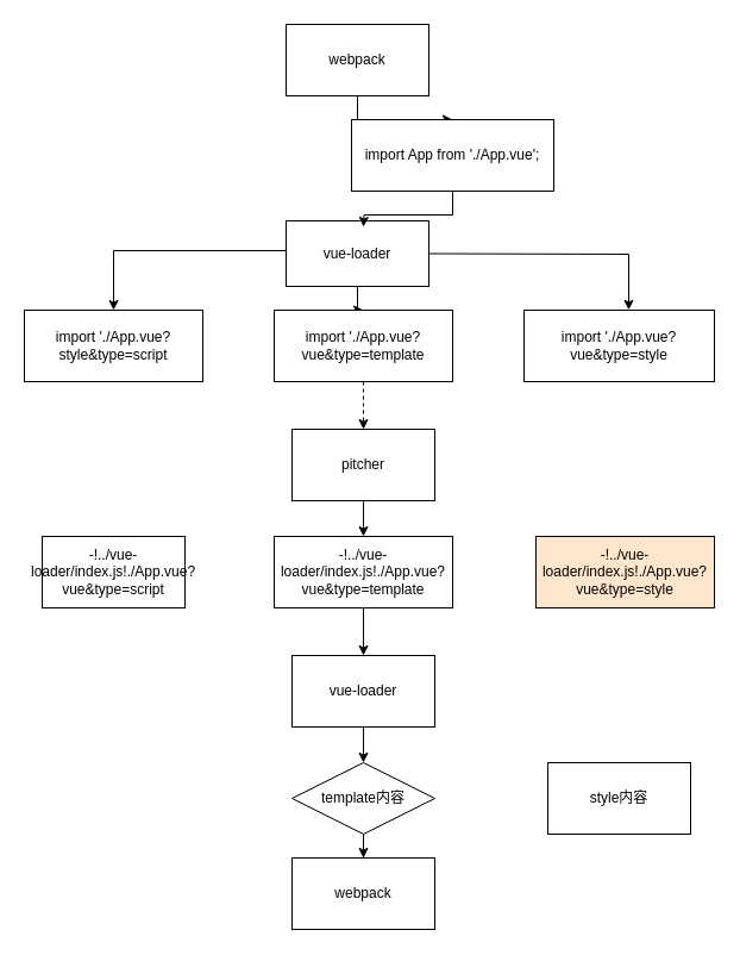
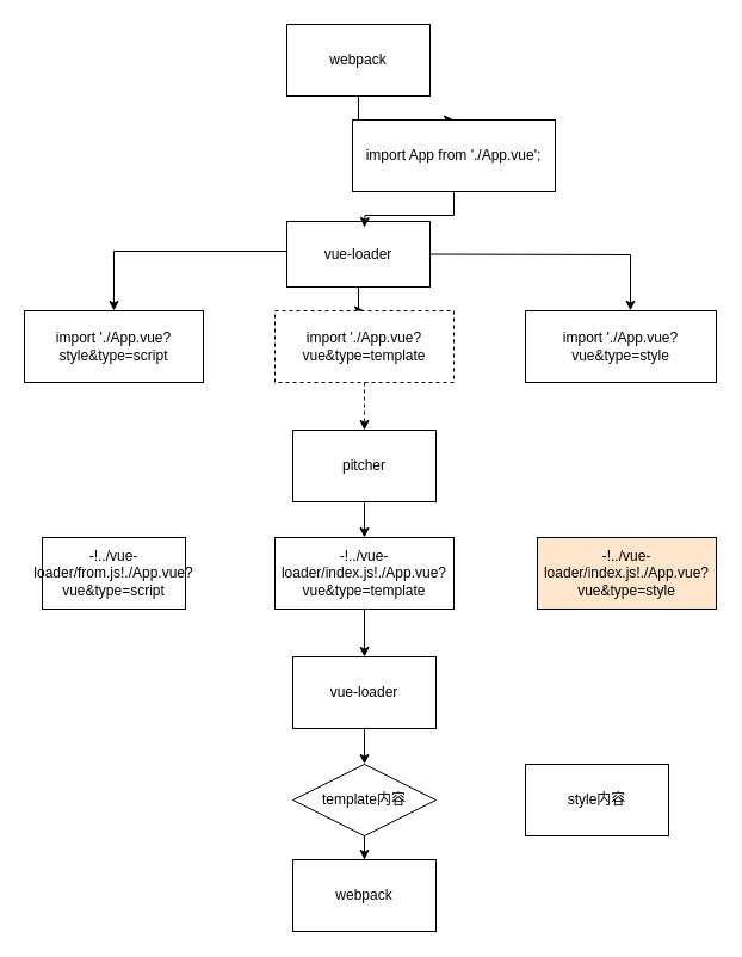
  <mxCell id="0" />
  <mxCell id="1" parent="0" />
  <mxCell id="2" value="" style="edgeStyle=orthogonalEdgeStyle;rounded=0;orthogonalLoop=1;jettySize=auto;html=1;" edge="1" parent="1" source="3" target="8"><mxGeometry relative="1" as="geometry" /></mxCell>
  <mxCell id="3" value="webpack" style="rounded=0;whiteSpace=wrap;html=1;" vertex="1" parent="1"><mxGeometry x="240" y="20" width="120" height="60" as="geometry" /></mxCell>
  <mxCell id="4" value="" style="edgeStyle=orthogonalEdgeStyle;rounded=0;orthogonalLoop=1;jettySize=auto;html=1;" edge="1" parent="1" source="5" target="10"><mxGeometry relative="1" as="geometry" /></mxCell>
  <mxCell id="5" value="vue-loader" style="rounded=0;whiteSpace=wrap;html=1;" vertex="1" parent="1"><mxGeometry x="240" y="185" width="120" height="55" as="geometry" /></mxCell>
  <mxCell id="6" value="import './App.vue?style&amp;amp;type=script" style="rounded=0;whiteSpace=wrap;html=1;" vertex="1" parent="1"><mxGeometry x="20" y="260" width="150" height="60" as="geometry" /></mxCell>
  <mxCell id="7" value="" style="edgeStyle=orthogonalEdgeStyle;rounded=0;orthogonalLoop=1;jettySize=auto;html=1;" edge="1" parent="1" source="8"><mxGeometry relative="1" as="geometry"><mxPoint x="305" y="190" as="targetPoint" /></mxGeometry></mxCell>
  <mxCell id="8" value="import App from './App.vue';" style="rounded=0;whiteSpace=wrap;html=1;" vertex="1" parent="1"><mxGeometry x="295" y="100" width="170" height="60" as="geometry" /></mxCell>
  <mxCell id="9" value="" style="edgeStyle=orthogonalEdgeStyle;rounded=0;orthogonalLoop=1;jettySize=auto;html=1;dashed=1;" edge="1" parent="1" source="10" target="14"><mxGeometry relative="1" as="geometry" /></mxCell>
- <mxCell id="10" value="import './App.vue?vue&amp;amp;type=template" style="rounded=0;whiteSpace=wrap;html=1;" vertex="1" parent="1"><mxGeometry x="230" y="260" width="150" height="60" as="geometry" /></mxCell>
+ <mxCell id="10" value="import './App.vue?vue&amp;amp;type=template" style="rounded=0;whiteSpace=wrap;html=1;dashed=1;" vertex="1" parent="1"><mxGeometry x="230" y="260" width="150" height="60" as="geometry" /></mxCell>
  <mxCell id="11" value="import './App.vue?vue&amp;amp;type=style" style="rounded=0;whiteSpace=wrap;html=1;" vertex="1" parent="1"><mxGeometry x="440" y="260" width="160" height="60" as="geometry" /></mxCell>
  <mxCell id="12" value="" style="endArrow=classic;html=1;rounded=0;entryX=0.5;entryY=0;entryDx=0;entryDy=0;" edge="1" parent="1" target="6"><mxGeometry width="50" height="50" relative="1" as="geometry"><mxPoint x="240" y="210" as="sourcePoint" /><mxPoint x="370" y="130" as="targetPoint" /><Array as="points"><mxPoint x="95" y="210" /></Array></mxGeometry></mxCell>
  <mxCell id="13" value="" style="edgeStyle=orthogonalEdgeStyle;rounded=0;orthogonalLoop=1;jettySize=auto;html=1;" edge="1" parent="1" source="14" target="16"><mxGeometry relative="1" as="geometry" /></mxCell>
  <mxCell id="14" value="pitcher" style="rounded=0;whiteSpace=wrap;html=1;" vertex="1" parent="1"><mxGeometry x="245" y="360" width="120" height="60" as="geometry" /></mxCell>
  <mxCell id="15" value="" style="edgeStyle=orthogonalEdgeStyle;rounded=0;orthogonalLoop=1;jettySize=auto;html=1;" edge="1" parent="1" source="16" target="19"><mxGeometry relative="1" as="geometry" /></mxCell>
  <mxCell id="16" value="-!../vue-loader/index.js!./App.vue?vue&amp;amp;type=template" style="rounded=0;whiteSpace=wrap;html=1;" vertex="1" parent="1"><mxGeometry x="230" y="450" width="150" height="60" as="geometry" /></mxCell>
  <mxCell id="17" value="-!../vue-loader/index.js!./App.vue?vue&amp;amp;type=style" style="rounded=0;whiteSpace=wrap;html=1;fillColor=#ffe6cc;" vertex="1" parent="1"><mxGeometry x="450" y="450" width="150" height="60" as="geometry" /></mxCell>
  <mxCell id="18" value="" style="edgeStyle=orthogonalEdgeStyle;rounded=0;orthogonalLoop=1;jettySize=auto;html=1;entryX=0.5;entryY=0;entryDx=0;entryDy=0;" edge="1" parent="1" source="19" target="21"><mxGeometry relative="1" as="geometry" /></mxCell>
  <mxCell id="19" value="vue-loader" style="rounded=0;whiteSpace=wrap;html=1;" vertex="1" parent="1"><mxGeometry x="245" y="550" width="120" height="60" as="geometry" /></mxCell>
  <mxCell id="20" value="" style="edgeStyle=orthogonalEdgeStyle;rounded=0;orthogonalLoop=1;jettySize=auto;html=1;" edge="1" parent="1" source="21" target="23"><mxGeometry relative="1" as="geometry" /></mxCell>
  <mxCell id="21" value="template内容" style="rhombus;whiteSpace=wrap;html=1;" vertex="1" parent="1"><mxGeometry x="245" y="640" width="120" height="60" as="geometry" /></mxCell>
- <mxCell id="22" value="style内容" style="rounded=0;whiteSpace=wrap;html=1;" vertex="1" parent="1"><mxGeometry x="460" y="640" width="120" height="60" as="geometry" /></mxCell>
+ <mxCell id="22" value="style内容" style="rounded=0;whiteSpace=wrap;html=1;" vertex="1" parent="1"><mxGeometry x="440" y="640" width="120" height="60" as="geometry" /></mxCell>
  <mxCell id="23" value="webpack" style="rounded=0;whiteSpace=wrap;html=1;" vertex="1" parent="1"><mxGeometry x="245" y="720" width="120" height="60" as="geometry" /></mxCell>
  <mxCell id="24" value="" style="endArrow=classic;html=1;rounded=0;exitX=1;exitY=0.5;exitDx=0;exitDy=0;entryX=0.55;entryY=-0.003;entryDx=0;entryDy=0;entryPerimeter=0;" edge="1" parent="1" source="5" target="11"><mxGeometry width="50" height="50" relative="1" as="geometry"><mxPoint x="480" y="220" as="sourcePoint" /><mxPoint x="530" y="170" as="targetPoint" /><Array as="points"><mxPoint x="528" y="213" /></Array></mxGeometry></mxCell>
- <mxCell id="25" value="-!../vue-loader/index.js!./App.vue?vue&amp;amp;type=script" style="rounded=0;whiteSpace=wrap;html=1;" vertex="1" parent="1"><mxGeometry x="35" y="450" width="120" height="60" as="geometry" /></mxCell>
+ <mxCell id="25" value="-!../vue-loader/from.js!./App.vue?vue&amp;amp;type=script" style="rounded=0;whiteSpace=wrap;html=1;" vertex="1" parent="1"><mxGeometry x="35" y="450" width="120" height="60" as="geometry" /></mxCell>
